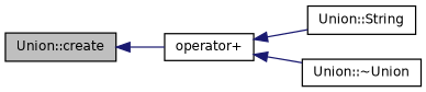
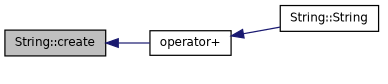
  digraph {
    rankdir=LR
    node [color=black fillcolor=white fontname=Helvetica fontsize=10 shape=record style=filled]
    edge [color=midnightblue dir=back fontname=Helvetica fontsize=10 labelfontname=Helvetica labelfontsize=10 style=solid]
-   n1 [fillcolor=grey75 fontcolor=black height=0.2 label="Union::create" width=0.4]
+   n1 [fillcolor=grey75 fontcolor=black height=0.2 label="String::create" width=0.4]
    n2 [height=0.2 label="operator+" width=0.4]
-   n3 [height=0.2 label="Union::String" width=0.4]
-   n4 [height=0.2 label="Union::~Union" width=0.4]
+   n3 [height=0.2 label="String::String" width=0.4]
    n1 -> n2
    n2 -> n3
-   n2 -> n4
  }
